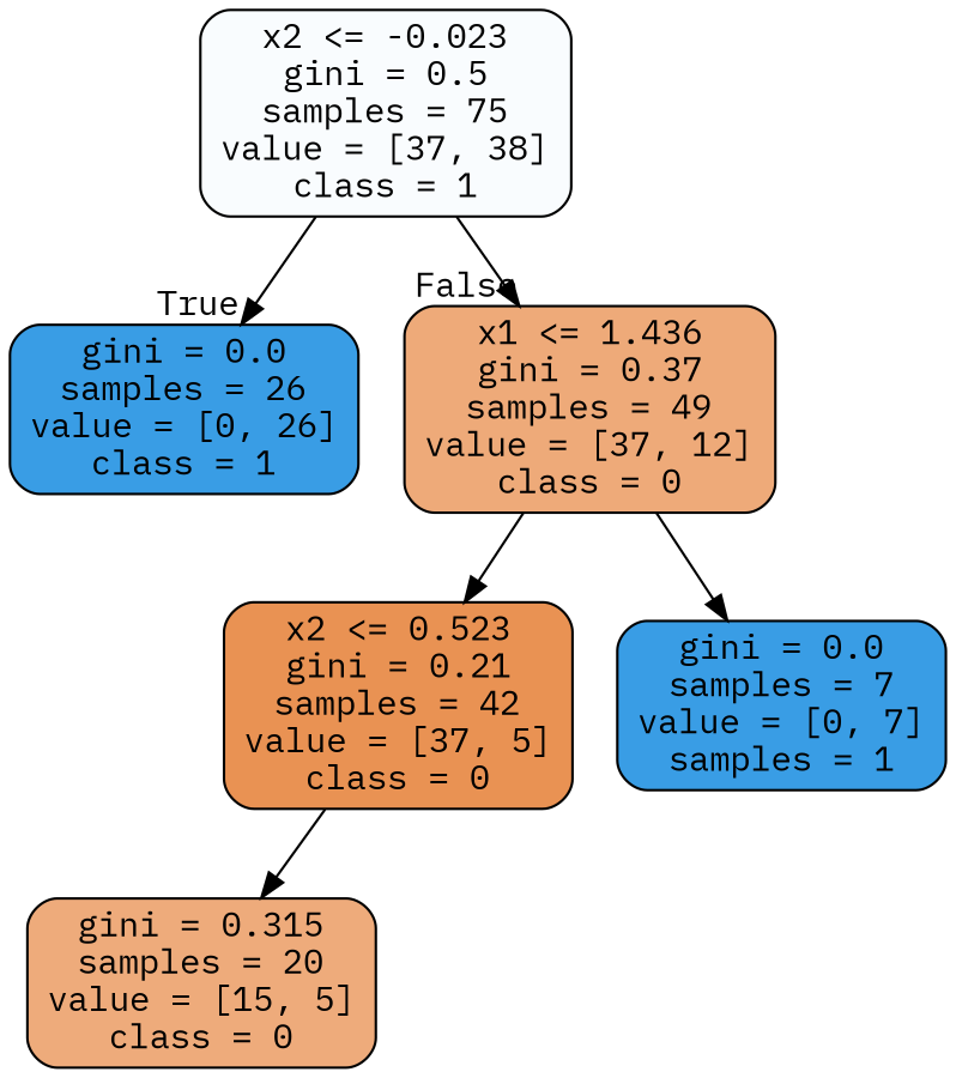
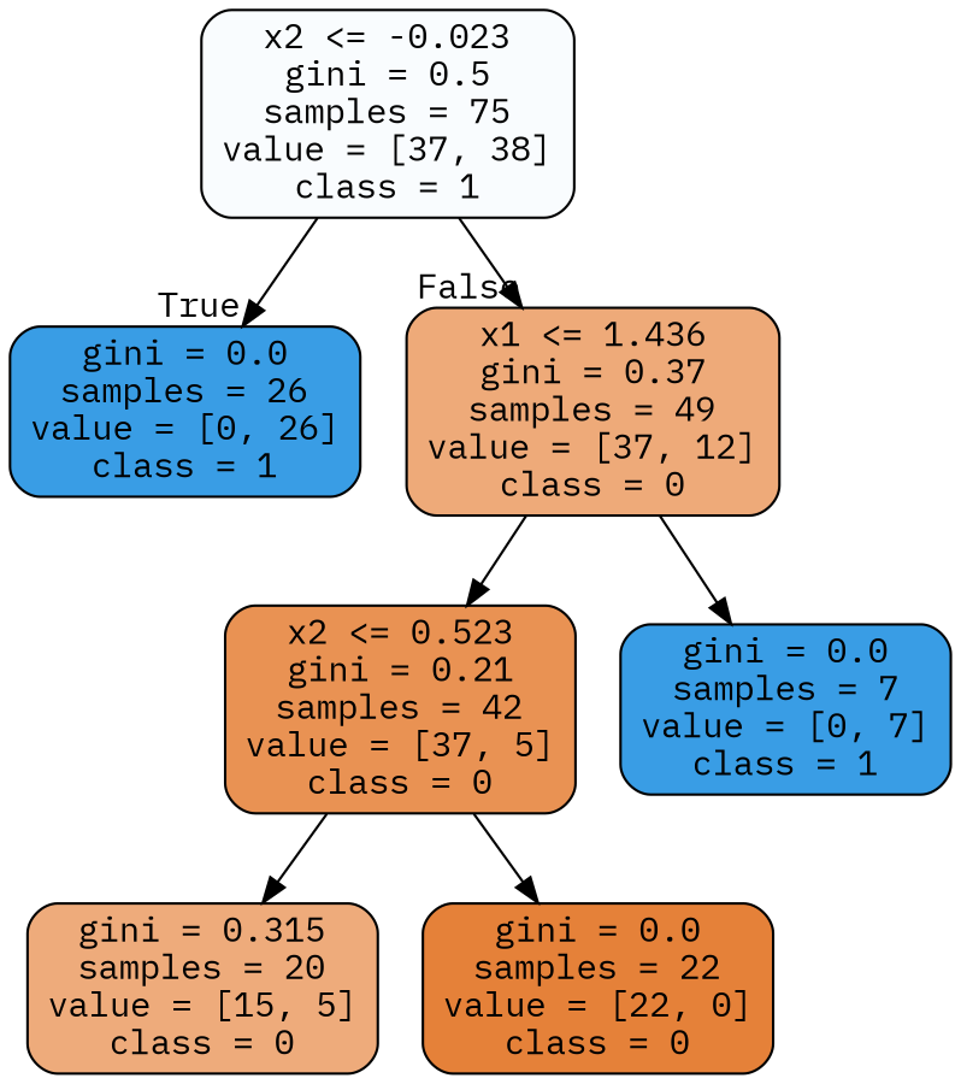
  digraph {
    fontname="IBM Plex Mono"
    node [color=black fillcolor="#399de5ff" fontname="IBM Plex Mono" shape=box style="filled, rounded"]
    edge [fontname="IBM Plex Mono"]
    n1 [fillcolor="#399de507" label="x2 <= -0.023\ngini = 0.5\nsamples = 75\nvalue = [37, 38]\nclass = 1"]
    n2 [label="gini = 0.0\nsamples = 26\nvalue = [0, 26]\nclass = 1"]
    n3 [fillcolor="#e58139ac" label="x1 <= 1.436\ngini = 0.37\nsamples = 49\nvalue = [37, 12]\nclass = 0"]
    n4 [fillcolor="#e58139dd" label="x2 <= 0.523\ngini = 0.21\nsamples = 42\nvalue = [37, 5]\nclass = 0"]
-   n5 [label="gini = 0.0\nsamples = 7\nvalue = [0, 7]\nsamples = 1"]
+   n5 [label="gini = 0.0\nsamples = 7\nvalue = [0, 7]\nclass = 1"]
    n6 [fillcolor="#e58139aa" label="gini = 0.315\nsamples = 20\nvalue = [15, 5]\nclass = 0"]
+   n7 [fillcolor="#e58139ff" label="gini = 0.0\nsamples = 22\nvalue = [22, 0]\nclass = 0"]
    n1 -> n2 [headlabel=True labelangle=45 labeldistance=2.5]
    n1 -> n3 [headlabel=False labelangle=-45 labeldistance=2.5]
    n3 -> n4
    n3 -> n5
    n4 -> n6
+   n4 -> n7
  }
